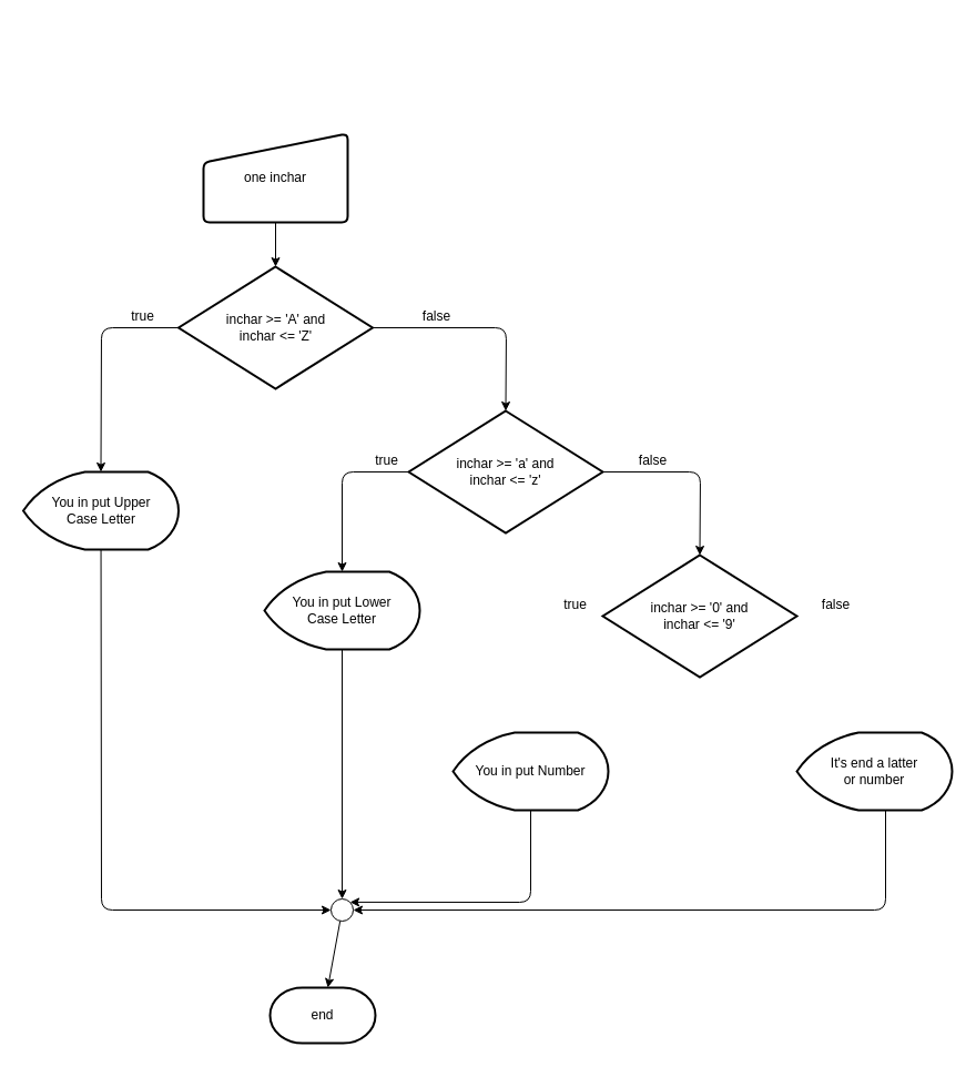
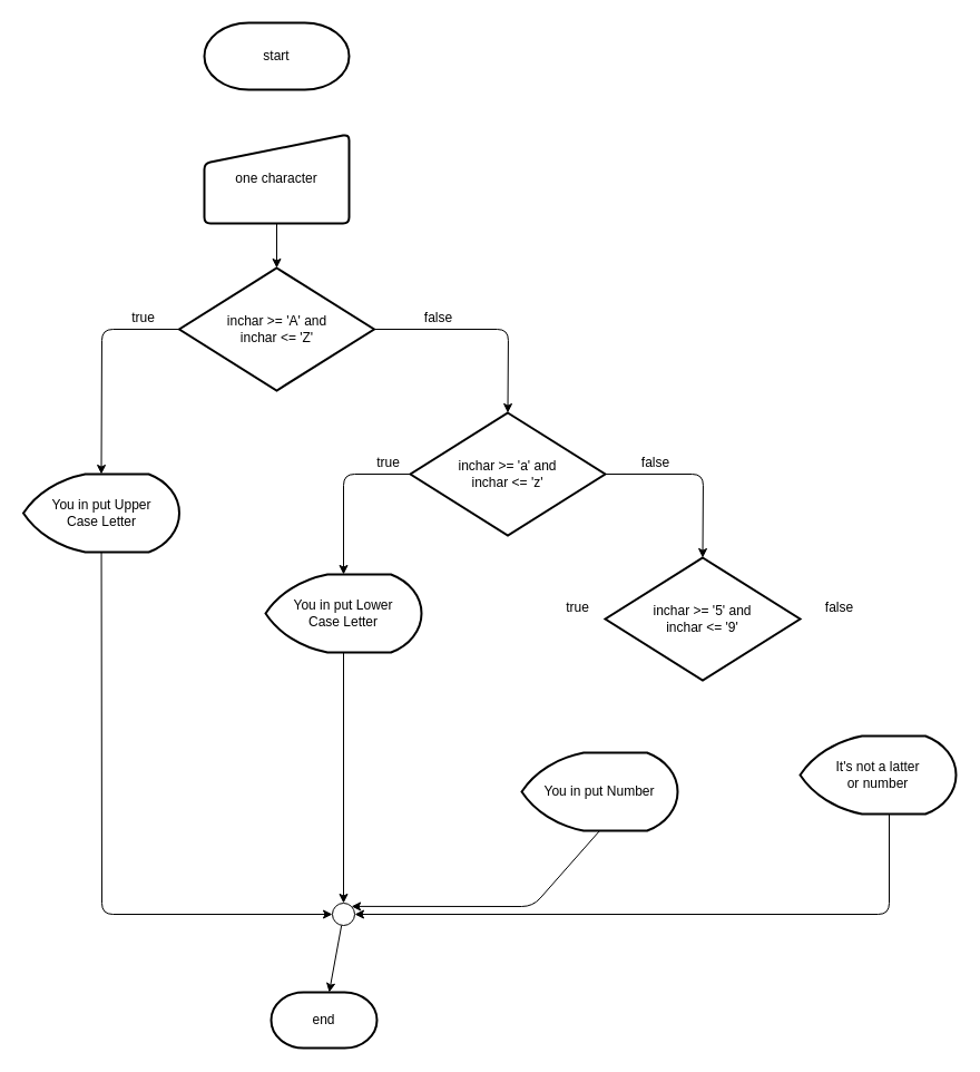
  <mxCell id="0" />
  <mxCell id="1" parent="0" />
+ <mxCell id="2" value="start" style="strokeWidth=2;html=1;shape=mxgraph.flowchart.terminator;whiteSpace=wrap;" vertex="1" parent="1"><mxGeometry x="183" y="20" width="130" height="60" as="geometry" /></mxCell>
  <mxCell id="3" value="" style="edgeStyle=none;html=1;" edge="1" parent="1" source="4" target="7"><mxGeometry relative="1" as="geometry" /></mxCell>
- <mxCell id="4" value="one inchar" style="html=1;strokeWidth=2;shape=manualInput;whiteSpace=wrap;rounded=1;size=26;arcSize=11;" vertex="1" parent="1"><mxGeometry x="183" y="120" width="130" height="80" as="geometry" /></mxCell>
+ <mxCell id="4" value="one character" style="html=1;strokeWidth=2;shape=manualInput;whiteSpace=wrap;rounded=1;size=26;arcSize=11;" vertex="1" parent="1"><mxGeometry x="183" y="120" width="130" height="80" as="geometry" /></mxCell>
  <mxCell id="5" style="edgeStyle=none;html=1;entryX=0.5;entryY=0;entryDx=0;entryDy=0;entryPerimeter=0;" edge="1" parent="1" source="7" target="13"><mxGeometry relative="1" as="geometry"><Array as="points"><mxPoint x="91" y="295" /></Array></mxGeometry></mxCell>
  <mxCell id="6" style="edgeStyle=none;html=1;entryX=0.5;entryY=0;entryDx=0;entryDy=0;entryPerimeter=0;" edge="1" parent="1" source="7" target="10"><mxGeometry relative="1" as="geometry"><Array as="points"><mxPoint x="456" y="295" /></Array></mxGeometry></mxCell>
  <mxCell id="7" value="inchar &amp;gt;= 'A' and&lt;br&gt;inchar &amp;lt;= 'Z'" style="strokeWidth=2;html=1;shape=mxgraph.flowchart.decision;whiteSpace=wrap;" vertex="1" parent="1"><mxGeometry x="160.5" y="240" width="175" height="110" as="geometry" /></mxCell>
  <mxCell id="8" style="edgeStyle=none;html=1;entryX=0.5;entryY=0;entryDx=0;entryDy=0;entryPerimeter=0;" edge="1" parent="1" source="10" target="17"><mxGeometry relative="1" as="geometry"><Array as="points"><mxPoint x="308" y="425" /></Array></mxGeometry></mxCell>
  <mxCell id="9" style="edgeStyle=none;html=1;entryX=0.5;entryY=0;entryDx=0;entryDy=0;entryPerimeter=0;" edge="1" parent="1" source="10" target="11"><mxGeometry relative="1" as="geometry"><Array as="points"><mxPoint x="631" y="425" /></Array></mxGeometry></mxCell>
  <mxCell id="10" value="inchar &amp;gt;= 'a' and&lt;br&gt;inchar &amp;lt;= 'z'" style="strokeWidth=2;html=1;shape=mxgraph.flowchart.decision;whiteSpace=wrap;" vertex="1" parent="1"><mxGeometry x="368" y="370" width="175" height="110" as="geometry" /></mxCell>
- <mxCell id="11" value="inchar &amp;gt;= '0' and&lt;br&gt;inchar &amp;lt;= '9'" style="strokeWidth=2;html=1;shape=mxgraph.flowchart.decision;whiteSpace=wrap;" vertex="1" parent="1"><mxGeometry x="543" y="500" width="175" height="110" as="geometry" /></mxCell>
+ <mxCell id="11" value="inchar &amp;gt;= '5' and&lt;br&gt;inchar &amp;lt;= '9'" style="strokeWidth=2;html=1;shape=mxgraph.flowchart.decision;whiteSpace=wrap;" vertex="1" parent="1"><mxGeometry x="543" y="500" width="175" height="110" as="geometry" /></mxCell>
  <mxCell id="12" style="edgeStyle=none;html=1;" edge="1" parent="1" source="13"><mxGeometry relative="1" as="geometry"><mxPoint x="298" y="820" as="targetPoint" /><Array as="points"><mxPoint x="91" y="820" /></Array></mxGeometry></mxCell>
  <mxCell id="13" value="You in put Upper &lt;br&gt;Case Letter" style="strokeWidth=2;html=1;shape=mxgraph.flowchart.display;whiteSpace=wrap;" vertex="1" parent="1"><mxGeometry x="20.5" y="425" width="140" height="70" as="geometry" /></mxCell>
  <mxCell id="14" value="true" style="text;html=1;align=center;verticalAlign=middle;resizable=0;points=[];autosize=1;strokeColor=none;fillColor=none;" vertex="1" parent="1"><mxGeometry x="108" y="270" width="40" height="30" as="geometry" /></mxCell>
  <mxCell id="15" value="false" style="text;html=1;align=center;verticalAlign=middle;resizable=0;points=[];autosize=1;strokeColor=none;fillColor=none;" vertex="1" parent="1"><mxGeometry x="368" y="270" width="50" height="30" as="geometry" /></mxCell>
  <mxCell id="16" style="edgeStyle=none;html=1;entryX=0.5;entryY=0;entryDx=0;entryDy=0;entryPerimeter=0;" edge="1" parent="1" source="17" target="27"><mxGeometry relative="1" as="geometry"><mxPoint x="308" y="800" as="targetPoint" /></mxGeometry></mxCell>
  <mxCell id="17" value="You in put Lower&lt;br&gt;Case Letter" style="strokeWidth=2;html=1;shape=mxgraph.flowchart.display;whiteSpace=wrap;" vertex="1" parent="1"><mxGeometry x="238" y="515" width="140" height="70" as="geometry" /></mxCell>
  <mxCell id="18" value="true" style="text;html=1;align=center;verticalAlign=middle;resizable=0;points=[];autosize=1;strokeColor=none;fillColor=none;" vertex="1" parent="1"><mxGeometry x="328" y="400" width="40" height="30" as="geometry" /></mxCell>
  <mxCell id="19" value="false" style="text;html=1;align=center;verticalAlign=middle;resizable=0;points=[];autosize=1;strokeColor=none;fillColor=none;" vertex="1" parent="1"><mxGeometry x="563" y="400" width="50" height="30" as="geometry" /></mxCell>
  <mxCell id="20" style="edgeStyle=none;html=1;entryX=0.855;entryY=0.145;entryDx=0;entryDy=0;entryPerimeter=0;exitX=0.5;exitY=1;exitDx=0;exitDy=0;exitPerimeter=0;" edge="1" parent="1" source="21" target="27"><mxGeometry relative="1" as="geometry"><Array as="points"><mxPoint x="478" y="813" /></Array></mxGeometry></mxCell>
- <mxCell id="21" value="You in put Number" style="strokeWidth=2;html=1;shape=mxgraph.flowchart.display;whiteSpace=wrap;" vertex="1" parent="1"><mxGeometry x="408" y="660" width="140" height="70" as="geometry" /></mxCell>
+ <mxCell id="21" value="You in put Number" style="strokeWidth=2;html=1;shape=mxgraph.flowchart.display;whiteSpace=wrap;" vertex="1" parent="1"><mxGeometry x="468" y="675" width="140" height="70" as="geometry" /></mxCell>
  <mxCell id="22" value="true" style="text;html=1;align=center;verticalAlign=middle;resizable=0;points=[];autosize=1;strokeColor=none;fillColor=none;" vertex="1" parent="1"><mxGeometry x="498" y="530" width="40" height="30" as="geometry" /></mxCell>
  <mxCell id="23" style="edgeStyle=none;html=1;entryX=1;entryY=0.5;entryDx=0;entryDy=0;entryPerimeter=0;" edge="1" parent="1" target="27"><mxGeometry relative="1" as="geometry"><mxPoint x="798" y="730" as="sourcePoint" /><Array as="points"><mxPoint x="798" y="820" /></Array></mxGeometry></mxCell>
- <mxCell id="24" value="It's end a latter &lt;br&gt;or number" style="strokeWidth=2;html=1;shape=mxgraph.flowchart.display;whiteSpace=wrap;" vertex="1" parent="1"><mxGeometry x="718" y="660" width="140" height="70" as="geometry" /></mxCell>
+ <mxCell id="24" value="It's not a latter &lt;br&gt;or number" style="strokeWidth=2;html=1;shape=mxgraph.flowchart.display;whiteSpace=wrap;" vertex="1" parent="1"><mxGeometry x="718" y="660" width="140" height="70" as="geometry" /></mxCell>
  <mxCell id="25" value="false&lt;br&gt;" style="text;html=1;align=center;verticalAlign=middle;resizable=0;points=[];autosize=1;strokeColor=none;fillColor=none;" vertex="1" parent="1"><mxGeometry x="728" y="530" width="50" height="30" as="geometry" /></mxCell>
  <mxCell id="26" value="" style="edgeStyle=none;html=1;" edge="1" parent="1" source="27" target="28"><mxGeometry relative="1" as="geometry" /></mxCell>
  <mxCell id="27" value="" style="verticalLabelPosition=bottom;verticalAlign=top;html=1;shape=mxgraph.flowchart.on-page_reference;" vertex="1" parent="1"><mxGeometry x="298" y="810" width="20" height="20" as="geometry" /></mxCell>
  <mxCell id="28" value="end" style="strokeWidth=2;html=1;shape=mxgraph.flowchart.terminator;whiteSpace=wrap;" vertex="1" parent="1"><mxGeometry x="243" y="890" width="95" height="50" as="geometry" /></mxCell>
